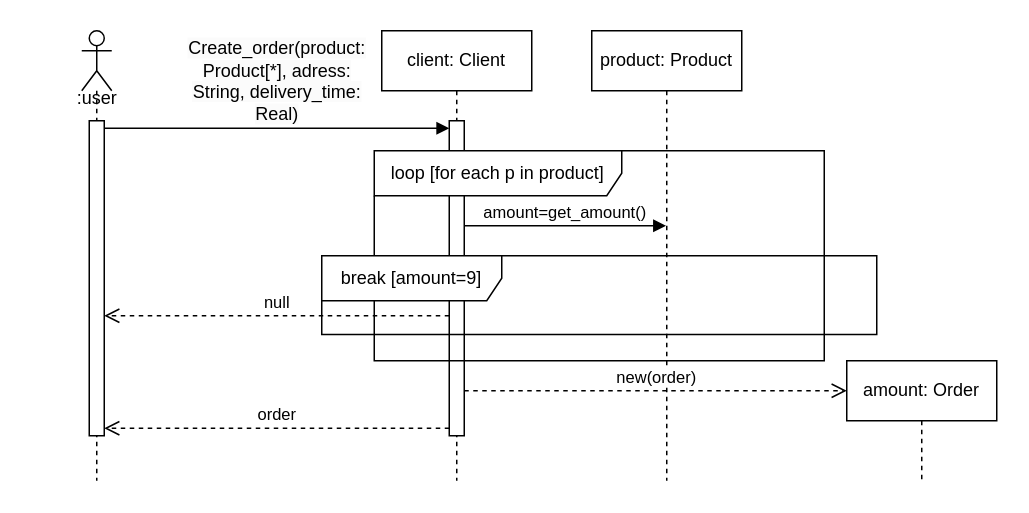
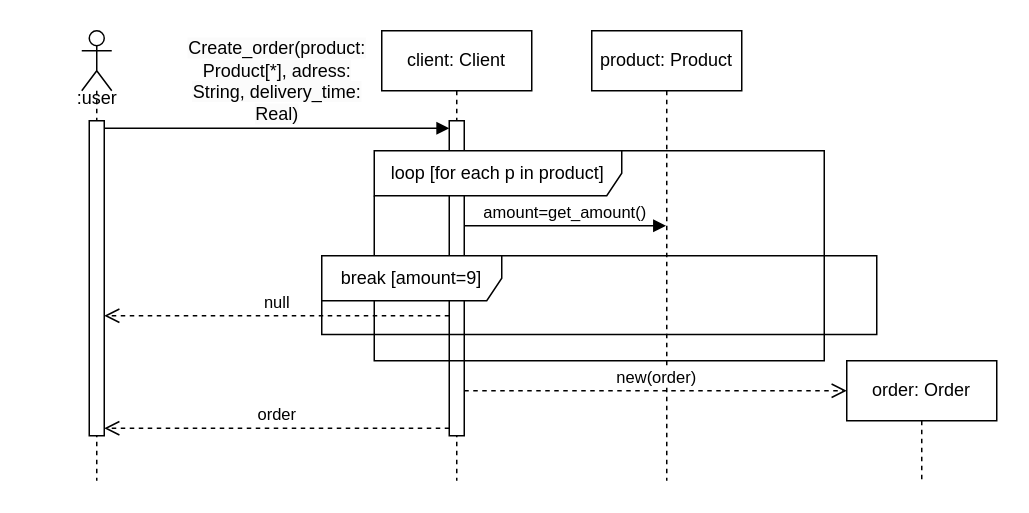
  <mxCell id="0" />
  <mxCell id="1" parent="0" />
  <mxCell id="2" value="client: Client" style="shape=umlLifeline;perimeter=lifelinePerimeter;whiteSpace=wrap;html=1;container=1;dropTarget=0;collapsible=0;recursiveResize=0;outlineConnect=0;portConstraint=eastwest;newEdgeStyle={&quot;curved&quot;:0,&quot;rounded&quot;:0};" parent="1" vertex="1"><mxGeometry x="235" y="20" width="100" height="300" as="geometry" /></mxCell>
  <mxCell id="3" value="" style="html=1;points=[[0,0,0,0,5],[0,1,0,0,-5],[1,0,0,0,5],[1,1,0,0,-5]];perimeter=orthogonalPerimeter;outlineConnect=0;targetShapes=umlLifeline;portConstraint=eastwest;newEdgeStyle={&quot;curved&quot;:0,&quot;rounded&quot;:0};" parent="2" vertex="1"><mxGeometry x="45" y="60" width="10" height="210" as="geometry" /></mxCell>
  <mxCell id="4" value="product: Product" style="shape=umlLifeline;perimeter=lifelinePerimeter;whiteSpace=wrap;html=1;container=1;dropTarget=0;collapsible=0;recursiveResize=0;outlineConnect=0;portConstraint=eastwest;newEdgeStyle={&quot;curved&quot;:0,&quot;rounded&quot;:0};" parent="1" vertex="1"><mxGeometry x="375" y="20" width="100" height="300" as="geometry" /></mxCell>
  <mxCell id="5" value="amount=get_amount()" style="html=1;verticalAlign=bottom;endArrow=block;curved=0;rounded=0;" parent="1" edge="1"><mxGeometry width="80" relative="1" as="geometry"><mxPoint x="290" y="150" as="sourcePoint" /><mxPoint x="424.5" y="150" as="targetPoint" /><Array as="points" /></mxGeometry></mxCell>
  <mxCell id="6" value="loop [for each p in product]" style="shape=umlFrame;whiteSpace=wrap;html=1;pointerEvents=0;width=165;height=30;" parent="1" vertex="1"><mxGeometry x="230" y="100" width="300" height="140" as="geometry" /></mxCell>
  <mxCell id="7" value="break [amount=9]" style="shape=umlFrame;whiteSpace=wrap;html=1;pointerEvents=0;width=120;height=30;" parent="1" vertex="1"><mxGeometry x="195" y="170" width="370" height="52.5" as="geometry" /></mxCell>
  <mxCell id="8" value="null" style="html=1;verticalAlign=bottom;endArrow=open;dashed=1;endSize=8;curved=0;rounded=0;" parent="1" edge="1"><mxGeometry relative="1" as="geometry"><mxPoint x="280" y="210" as="sourcePoint" /><mxPoint x="50" y="210" as="targetPoint" /></mxGeometry></mxCell>
- <mxCell id="9" value="amount: Order" style="shape=umlLifeline;perimeter=lifelinePerimeter;whiteSpace=wrap;html=1;container=1;dropTarget=0;collapsible=0;recursiveResize=0;outlineConnect=0;portConstraint=eastwest;newEdgeStyle={&quot;curved&quot;:0,&quot;rounded&quot;:0};" parent="1" vertex="1"><mxGeometry x="545" y="240" width="100" height="80" as="geometry" /></mxCell>
+ <mxCell id="9" value="order: Order" style="shape=umlLifeline;perimeter=lifelinePerimeter;whiteSpace=wrap;html=1;container=1;dropTarget=0;collapsible=0;recursiveResize=0;outlineConnect=0;portConstraint=eastwest;newEdgeStyle={&quot;curved&quot;:0,&quot;rounded&quot;:0};" parent="1" vertex="1"><mxGeometry x="545" y="240" width="100" height="80" as="geometry" /></mxCell>
  <mxCell id="10" value="new(order)" style="html=1;verticalAlign=bottom;endArrow=open;dashed=1;endSize=8;curved=0;rounded=0;" parent="1" source="3" edge="1"><mxGeometry relative="1" as="geometry"><mxPoint x="295" y="260" as="sourcePoint" /><mxPoint x="545" y="260" as="targetPoint" /></mxGeometry></mxCell>
  <mxCell id="11" value="" style="shape=umlLifeline;perimeter=lifelinePerimeter;whiteSpace=wrap;html=1;container=1;dropTarget=0;collapsible=0;recursiveResize=0;outlineConnect=0;portConstraint=eastwest;newEdgeStyle={&quot;curved&quot;:0,&quot;rounded&quot;:0};participant=umlActor;size=40;" parent="1" vertex="1"><mxGeometry x="35" y="20" width="20" height="300" as="geometry" /></mxCell>
  <mxCell id="12" value="" style="html=1;points=[[0,0,0,0,5],[0,1,0,0,-5],[1,0,0,0,5],[1,1,0,0,-5]];perimeter=orthogonalPerimeter;outlineConnect=0;targetShapes=umlLifeline;portConstraint=eastwest;newEdgeStyle={&quot;curved&quot;:0,&quot;rounded&quot;:0};" parent="11" vertex="1"><mxGeometry x="5" y="60" width="10" height="210" as="geometry" /></mxCell>
  <mxCell id="13" value=":user" style="text;html=1;align=center;verticalAlign=middle;resizable=0;points=[];autosize=1;strokeColor=none;fillColor=none;" parent="1" vertex="1"><mxGeometry x="20" y="50" width="50" height="30" as="geometry" /></mxCell>
  <mxCell id="14" value="&lt;span style=&quot;font-size: 12px; text-align: left; text-wrap-mode: wrap; background-color: rgb(251, 251, 251);&quot;&gt;Create_order(product: Product[*], adress: String, delivery_time: Real)&lt;/span&gt;" style="html=1;verticalAlign=bottom;endArrow=block;curved=0;rounded=0;entryX=0;entryY=0;entryDx=0;entryDy=5;entryPerimeter=0;" parent="1" source="12" target="3" edge="1"><mxGeometry width="80" relative="1" as="geometry"><mxPoint x="75" y="110" as="sourcePoint" /><mxPoint x="185" y="50" as="targetPoint" /></mxGeometry></mxCell>
  <mxCell id="15" value="order" style="html=1;verticalAlign=bottom;endArrow=open;dashed=1;endSize=8;curved=0;rounded=0;entryX=1;entryY=1;entryDx=0;entryDy=-5;entryPerimeter=0;" parent="1" source="3" target="12" edge="1"><mxGeometry relative="1" as="geometry"><mxPoint x="195" y="290" as="sourcePoint" /><mxPoint x="115" y="290" as="targetPoint" /></mxGeometry></mxCell>
